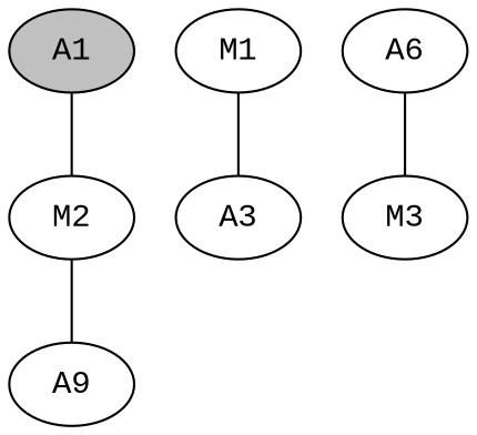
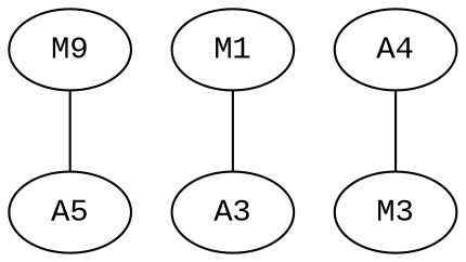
  digraph {
    fontname="Liberation Mono"
    node [fontname="Liberation Mono"]
    edge [arrowhead=none fontname="Liberation Mono"]
-   A1 [fillcolor=gray style=filled]
-   M2
+   M2 [label=M9]
    n3 [label=A3]
    M1
-   n5 [label=A9]
-   n6 [label=A6]
+   n5 [label=A5]
+   n6 [label=A4]
    M3
-   A1 -> M2
    M2 -> n5
    M1 -> n3
    n6 -> M3
  }
